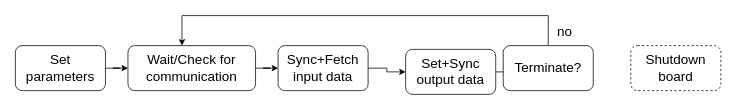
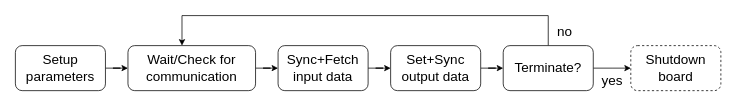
  <mxCell id="0" />
  <mxCell id="1" parent="0" />
  <mxCell id="2" style="edgeStyle=orthogonalEdgeStyle;rounded=0;orthogonalLoop=1;jettySize=auto;html=1;fontSize=18;" edge="1" parent="1" source="3" target="5"><mxGeometry relative="1" as="geometry" /></mxCell>
- <mxCell id="3" value="Set parameters" style="rounded=1;whiteSpace=wrap;html=1;fontSize=18;" vertex="1" parent="1"><mxGeometry x="20" y="60" width="120" height="60" as="geometry" /></mxCell>
+ <mxCell id="3" value="Setup parameters" style="rounded=1;whiteSpace=wrap;html=1;fontSize=18;" vertex="1" parent="1"><mxGeometry x="20" y="60" width="120" height="60" as="geometry" /></mxCell>
  <mxCell id="4" style="edgeStyle=orthogonalEdgeStyle;rounded=0;orthogonalLoop=1;jettySize=auto;html=1;fontSize=18;" edge="1" parent="1" source="5" target="7"><mxGeometry relative="1" as="geometry" /></mxCell>
  <mxCell id="5" value="&lt;div&gt;Wait/Check for communication&lt;br&gt;&lt;/div&gt;" style="rounded=1;whiteSpace=wrap;html=1;fontSize=18;" vertex="1" parent="1"><mxGeometry x="170" y="60" width="170" height="60" as="geometry" /></mxCell>
  <mxCell id="6" style="edgeStyle=orthogonalEdgeStyle;rounded=0;orthogonalLoop=1;jettySize=auto;html=1;fontSize=18;" edge="1" parent="1" source="7" target="11"><mxGeometry relative="1" as="geometry" /></mxCell>
  <mxCell id="7" value="Sync+Fetch input data" style="rounded=1;whiteSpace=wrap;html=1;fontSize=18;" vertex="1" parent="1"><mxGeometry x="370" y="60" width="120" height="60" as="geometry" /></mxCell>
  <mxCell id="8" style="edgeStyle=orthogonalEdgeStyle;rounded=0;orthogonalLoop=1;jettySize=auto;html=1;fontSize=18;" edge="1" parent="1" source="14" target="5"><mxGeometry relative="1" as="geometry"><Array as="points"><mxPoint x="730" y="20" /><mxPoint x="242" y="20" /></Array></mxGeometry></mxCell>
  <mxCell id="9" value="no" style="edgeLabel;html=1;align=left;verticalAlign=middle;resizable=0;points=[];fontSize=18;" vertex="1" connectable="0" parent="8"><mxGeometry x="-0.904" y="-2" relative="1" as="geometry"><mxPoint x="8" y="8" as="offset" /></mxGeometry></mxCell>
  <mxCell id="10" style="edgeStyle=orthogonalEdgeStyle;rounded=0;orthogonalLoop=1;jettySize=auto;html=1;fontSize=18;" edge="1" parent="1" source="11" target="14"><mxGeometry relative="1" as="geometry" /></mxCell>
- <mxCell id="11" value="Set+Sync output data" style="rounded=1;whiteSpace=wrap;html=1;fontSize=18;" vertex="1" parent="1"><mxGeometry x="540" y="65" width="120" height="60" as="geometry" /></mxCell>
+ <mxCell id="11" value="Set+Sync output data" style="rounded=1;whiteSpace=wrap;html=1;fontSize=18;" vertex="1" parent="1"><mxGeometry x="520" y="60" width="120" height="60" as="geometry" /></mxCell>
  <mxCell id="12" value="Shutdown board" style="rounded=1;whiteSpace=wrap;html=1;fontSize=18;dashed=1;" vertex="1" parent="1"><mxGeometry x="840" y="60" width="120" height="60" as="geometry" /></mxCell>
+ <mxCell id="13" value="yes" style="edgeStyle=orthogonalEdgeStyle;rounded=0;orthogonalLoop=1;jettySize=auto;html=1;fontSize=18;align=center;verticalAlign=top;startArrow=none;startFill=0;" edge="1" parent="1" source="14" target="12"><mxGeometry relative="1" as="geometry"><Array as="points"><mxPoint x="815" y="90" /><mxPoint x="815" y="90" /></Array></mxGeometry></mxCell>
  <mxCell id="14" value="Terminate?" style="rounded=1;whiteSpace=wrap;html=1;fontSize=18;" vertex="1" parent="1"><mxGeometry x="670" y="60" width="120" height="60" as="geometry" /></mxCell>
